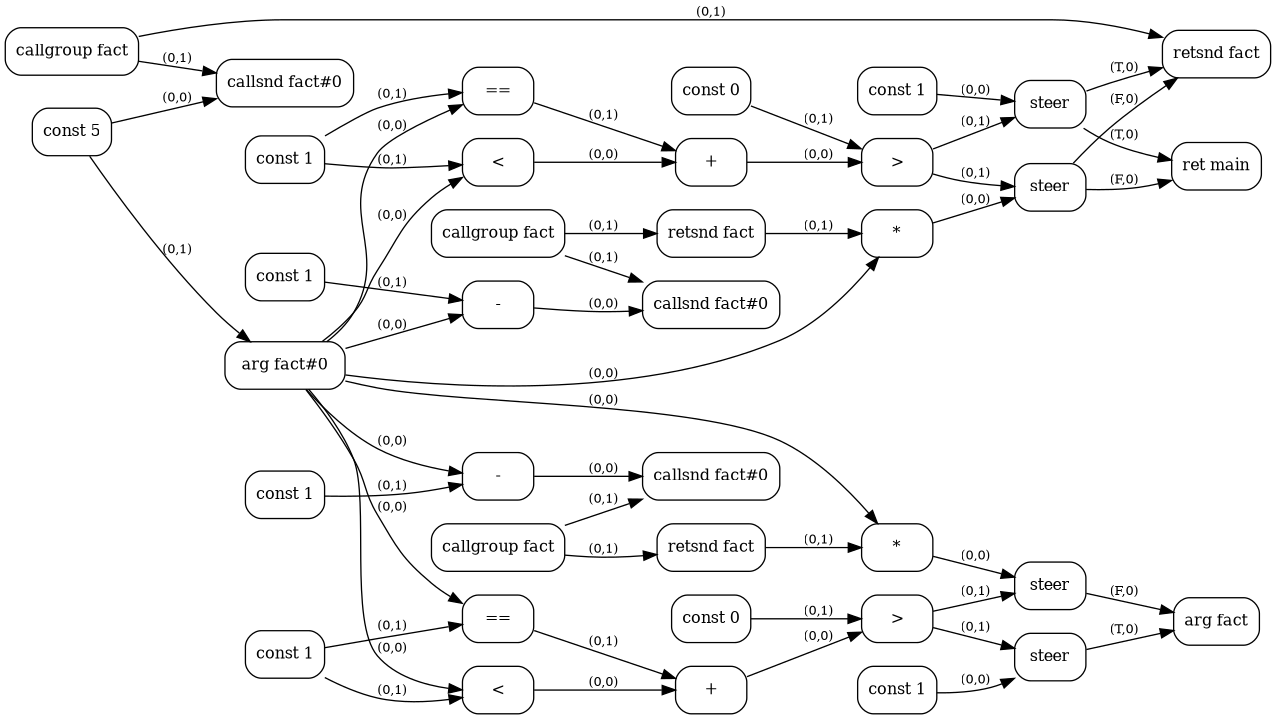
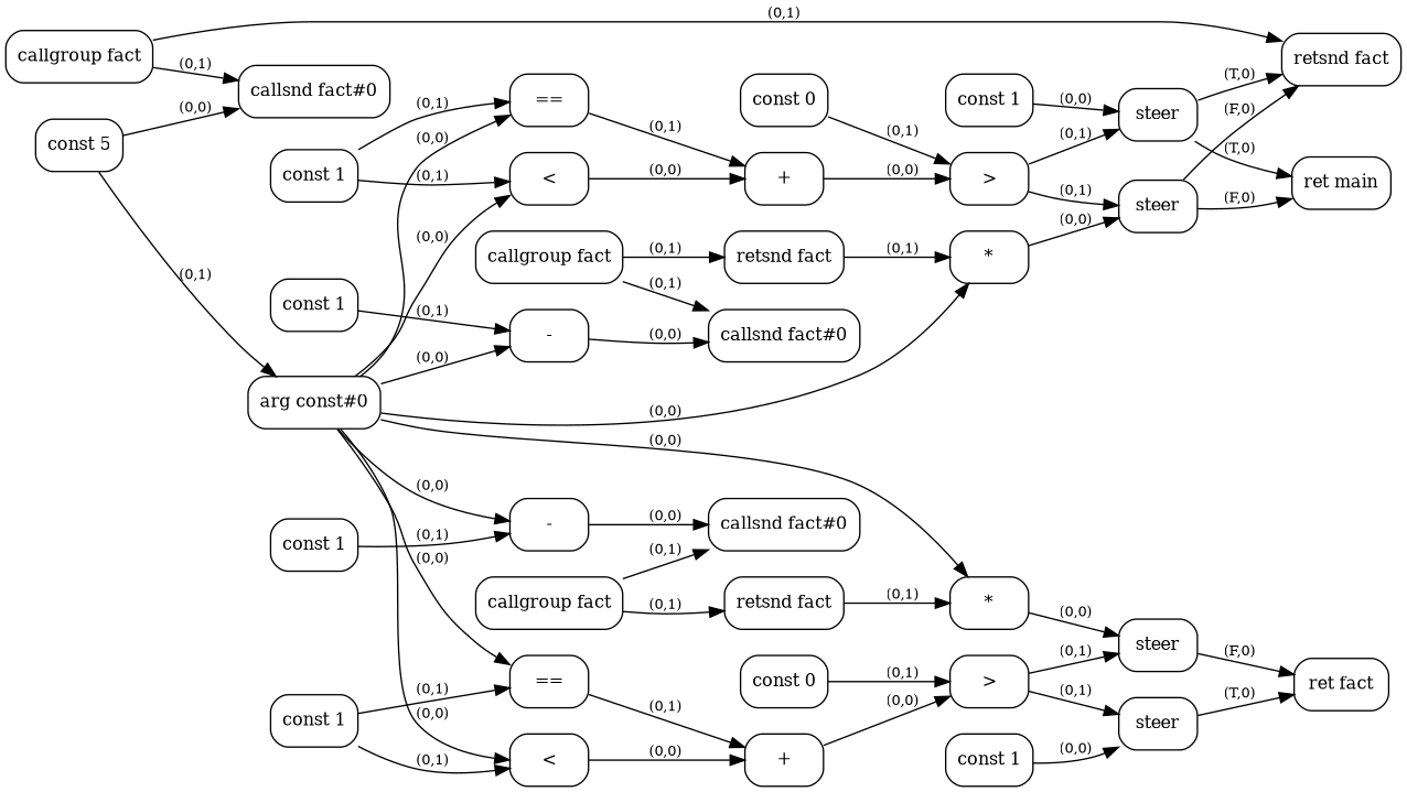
  digraph {
    rankdir=LR
    node [fontsize=12 shape=box style=rounded]
    edge [fontsize=10]
    n1 [label="const 5"]
    n2 [label="callsnd fact#0"]
-   n3 [label="arg fact#0"]
+   n3 [label="arg const#0"]
    n4 [label="<"]
    n5 [label="=="]
    n6 [label="-"]
    n7 [label="*"]
    n8 [label="<"]
    n9 [label="=="]
    n10 [label="-"]
    n11 [label="*"]
    n12 [label="callgroup fact"]
    n13 [label="retsnd fact"]
    n14 [label="+"]
    n15 [label="callsnd fact#0"]
    n16 [label=steer]
    n17 [label="+"]
    n18 [label="callsnd fact#0"]
    n19 [label=steer]
    n20 [label="const 1"]
    n21 [label=">"]
    n22 [label=steer]
    n23 [label="const 0"]
    n24 [label="ret main"]
    n25 [label="const 1"]
    n26 [label="const 1"]
    n27 [label="callgroup fact"]
    n28 [label="retsnd fact"]
    n29 [label="const 1"]
    n30 [label=">"]
    n31 [label=steer]
    n32 [label="const 0"]
-   n33 [label="arg fact"]
+   n33 [label="ret fact"]
    n34 [label="const 1"]
    n35 [label="const 1"]
    n36 [label="callgroup fact"]
    n37 [label="retsnd fact"]
    n1 -> n2 [label="(0,0)"]
    n1 -> n3 [label="(0,1)"]
    n3 -> n4 [label="(0,0)"]
    n3 -> n5 [label="(0,0)"]
    n3 -> n6 [label="(0,0)"]
    n3 -> n7 [label="(0,0)"]
    n3 -> n8 [label="(0,0)"]
    n3 -> n9 [label="(0,0)"]
    n3 -> n10 [label="(0,0)"]
    n3 -> n11 [label="(0,0)"]
    n4 -> n14 [label="(0,0)"]
    n5 -> n14 [label="(0,1)"]
    n6 -> n15 [label="(0,0)"]
    n7 -> n16 [label="(0,0)"]
    n8 -> n17 [label="(0,0)"]
    n9 -> n17 [label="(0,1)"]
    n10 -> n18 [label="(0,0)"]
    n11 -> n19 [label="(0,0)"]
    n12 -> n2 [label="(0,1)"]
    n12 -> n13 [label="(0,1)"]
    n14 -> n21 [label="(0,0)"]
    n16 -> n13 [label="(F,0)"]
    n16 -> n24 [label="(F,0)"]
    n17 -> n30 [label="(0,0)"]
    n19 -> n33 [label="(F,0)"]
    n20 -> n4 [label="(0,1)"]
    n20 -> n5 [label="(0,1)"]
    n21 -> n16 [label="(0,1)"]
    n21 -> n22 [label="(0,1)"]
    n22 -> n13 [label="(T,0)"]
    n22 -> n24 [label="(T,0)"]
    n23 -> n21 [label="(0,1)"]
    n25 -> n22 [label="(0,0)"]
    n26 -> n6 [label="(0,1)"]
    n27 -> n15 [label="(0,1)"]
    n27 -> n28 [label="(0,1)"]
    n28 -> n7 [label="(0,1)"]
    n29 -> n8 [label="(0,1)"]
    n29 -> n9 [label="(0,1)"]
    n30 -> n19 [label="(0,1)"]
    n30 -> n31 [label="(0,1)"]
    n31 -> n33 [label="(T,0)"]
    n32 -> n30 [label="(0,1)"]
    n34 -> n31 [label="(0,0)"]
    n35 -> n10 [label="(0,1)"]
    n36 -> n18 [label="(0,1)"]
    n36 -> n37 [label="(0,1)"]
    n37 -> n11 [label="(0,1)"]
  }
